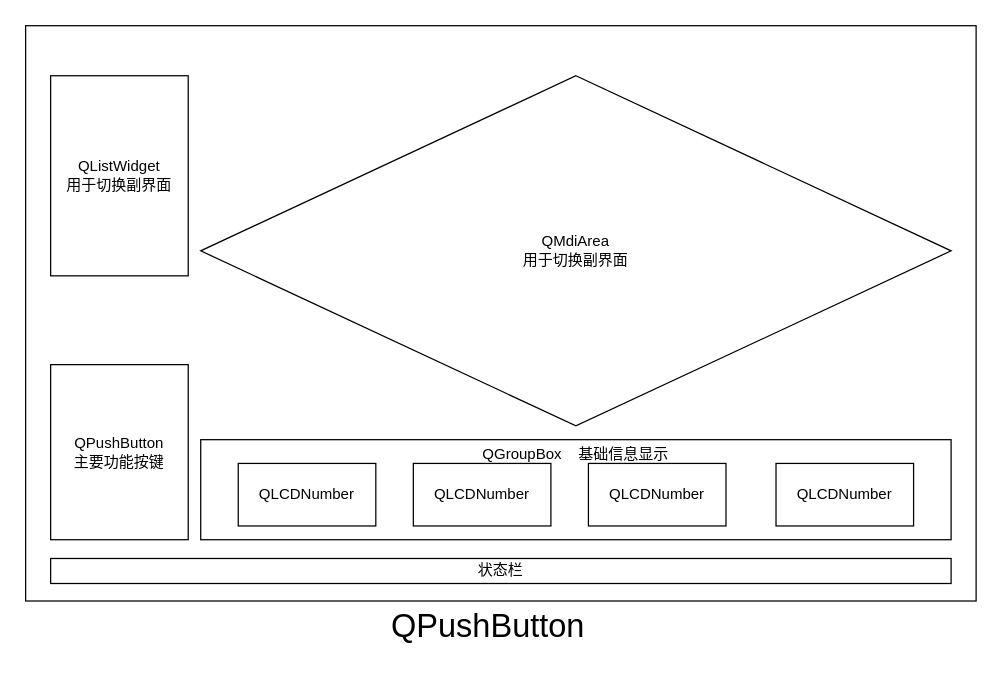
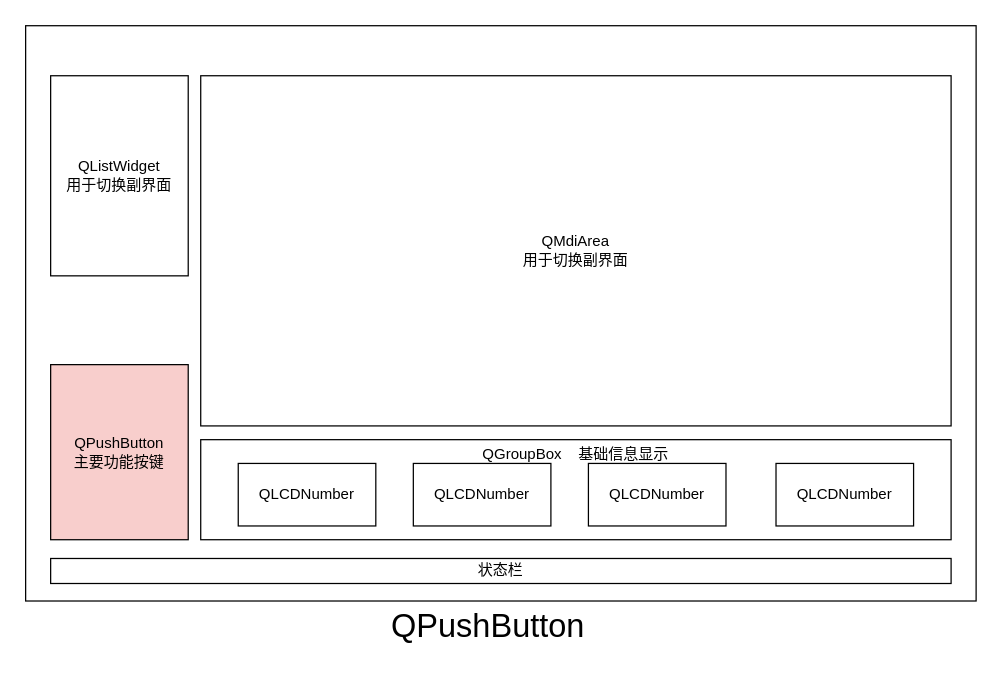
  <mxCell id="0" />
  <mxCell id="1" parent="0" />
  <mxCell id="2" value="" style="rounded=0;whiteSpace=wrap;html=1;" vertex="1" parent="1"><mxGeometry x="20" y="20" width="760" height="460" as="geometry" /></mxCell>
  <mxCell id="3" value="&lt;font style=&quot;font-size: 26px;&quot;&gt;QPushButton&lt;/font&gt;" style="text;html=1;align=center;verticalAlign=middle;whiteSpace=wrap;rounded=0;" vertex="1" parent="1"><mxGeometry x="280" y="480" width="220" height="40" as="geometry" /></mxCell>
  <mxCell id="4" value="QListWidget&lt;br&gt;用于切换副界面" style="rounded=0;whiteSpace=wrap;html=1;" vertex="1" parent="1"><mxGeometry x="40" y="60" width="110" height="160" as="geometry" /></mxCell>
  <mxCell id="5" value="状态栏" style="rounded=0;whiteSpace=wrap;html=1;" vertex="1" parent="1"><mxGeometry x="40" y="446" width="720" height="20" as="geometry" /></mxCell>
- <mxCell id="6" value="QPushButton&lt;br&gt;主要功能按键" style="rounded=0;whiteSpace=wrap;html=1;" vertex="1" parent="1"><mxGeometry x="40" y="291" width="110" height="140" as="geometry" /></mxCell>
+ <mxCell id="6" value="QPushButton&lt;br&gt;主要功能按键" style="rounded=0;whiteSpace=wrap;html=1;fillColor=#f8cecc;" vertex="1" parent="1"><mxGeometry x="40" y="291" width="110" height="140" as="geometry" /></mxCell>
  <mxCell id="7" value="QGroupBox&amp;nbsp; &amp;nbsp; 基础信息显示&lt;br&gt;&lt;br&gt;&lt;br&gt;&lt;br&gt;&lt;div&gt;&lt;br&gt;&lt;/div&gt;" style="rounded=0;whiteSpace=wrap;html=1;" vertex="1" parent="1"><mxGeometry x="160" y="351" width="600" height="80" as="geometry" /></mxCell>
  <mxCell id="8" value="QLCDNumber" style="rounded=0;whiteSpace=wrap;html=1;" vertex="1" parent="1"><mxGeometry x="190" y="370" width="110" height="50" as="geometry" /></mxCell>
  <mxCell id="9" value="QLCDNumber" style="rounded=0;whiteSpace=wrap;html=1;" vertex="1" parent="1"><mxGeometry x="330" y="370" width="110" height="50" as="geometry" /></mxCell>
  <mxCell id="10" value="QLCDNumber" style="rounded=0;whiteSpace=wrap;html=1;" vertex="1" parent="1"><mxGeometry x="470" y="370" width="110" height="50" as="geometry" /></mxCell>
  <mxCell id="11" value="QLCDNumber" style="rounded=0;whiteSpace=wrap;html=1;" vertex="1" parent="1"><mxGeometry x="620" y="370" width="110" height="50" as="geometry" /></mxCell>
- <mxCell id="12" value="QMdiArea&lt;br&gt;用于切换副界面" style="rhombus;whiteSpace=wrap;html=1;" vertex="1" parent="1"><mxGeometry x="160" y="60" width="600" height="280" as="geometry" /></mxCell>
+ <mxCell id="12" value="QMdiArea&lt;br&gt;用于切换副界面" style="rounded=0;whiteSpace=wrap;html=1;" vertex="1" parent="1"><mxGeometry x="160" y="60" width="600" height="280" as="geometry" /></mxCell>
